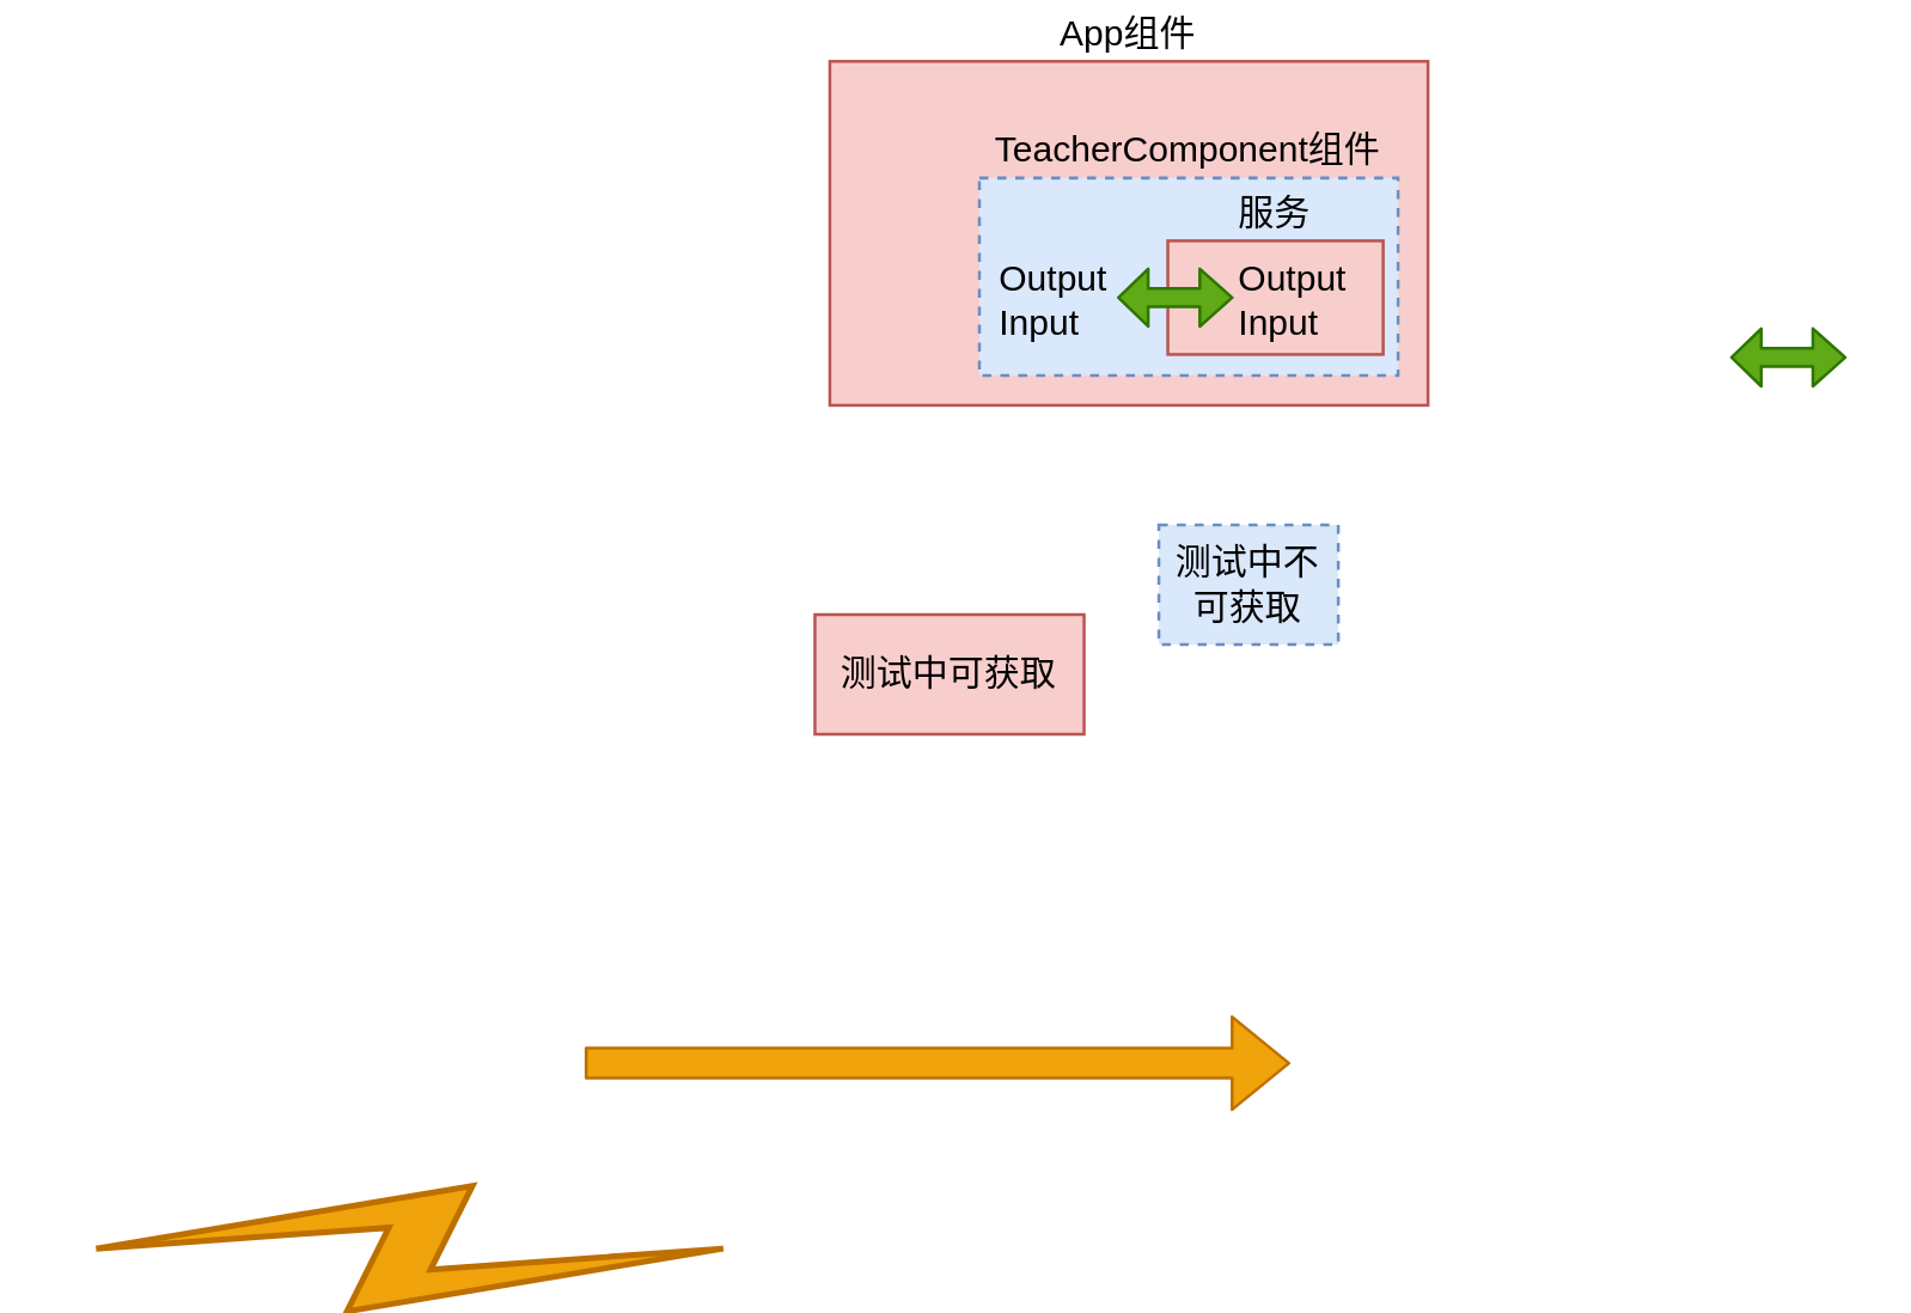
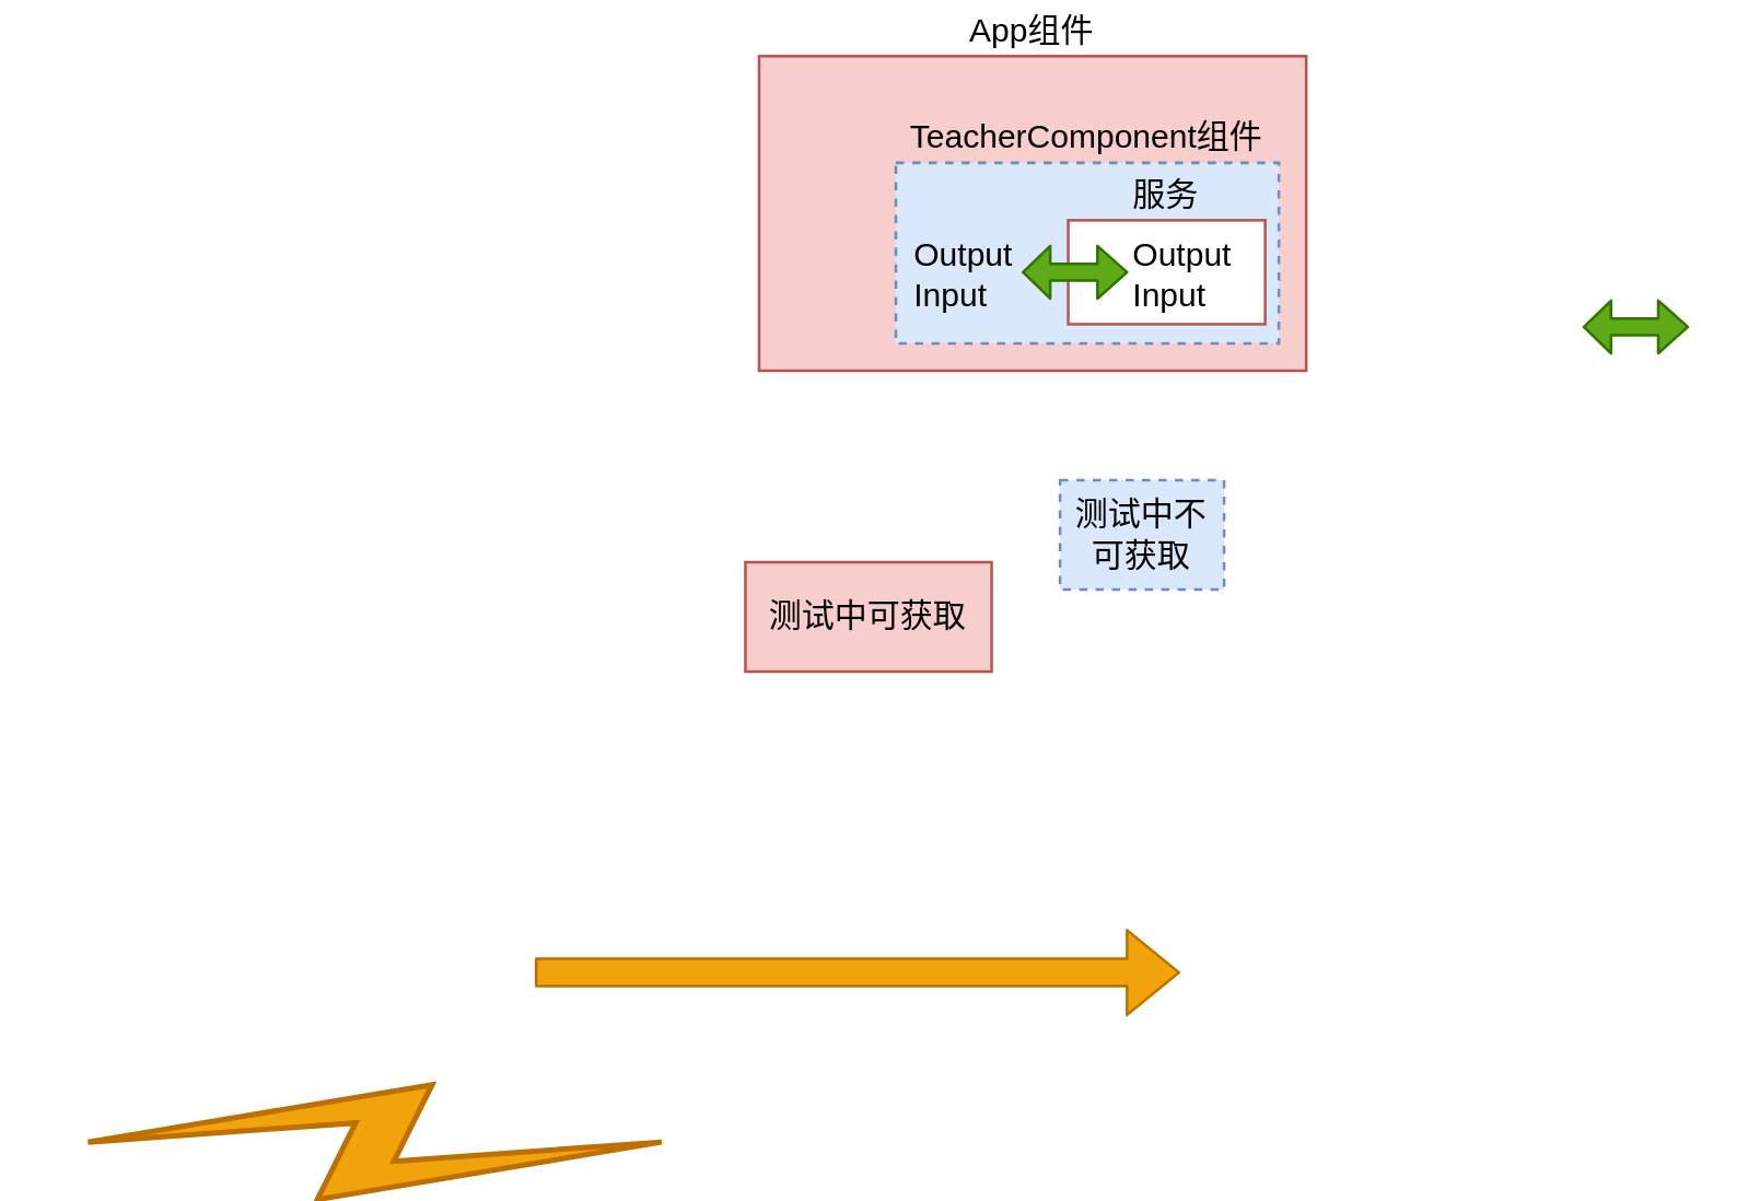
  <mxCell id="0" />
  <mxCell id="1" parent="0" />
  <mxCell id="2" value="App组件" style="rounded=0;whiteSpace=wrap;html=1;labelPosition=center;verticalLabelPosition=top;align=center;verticalAlign=bottom;fillColor=#f8cecc;strokeColor=#b85450;" parent="1" vertex="1"><mxGeometry x="277" y="20" width="200" height="115" as="geometry" /></mxCell>
  <mxCell id="3" value="TeacherComponent组件" style="rounded=0;whiteSpace=wrap;html=1;fillColor=#dae8fc;strokeColor=#6c8ebf;labelPosition=center;verticalLabelPosition=top;align=center;verticalAlign=bottom;dashed=1;" parent="1" vertex="1"><mxGeometry x="327" y="59" width="140" height="66" as="geometry" /></mxCell>
  <mxCell id="4" value="测试中可获取" style="rounded=0;whiteSpace=wrap;html=1;fillColor=#f8cecc;strokeColor=#b85450;" parent="1" vertex="1"><mxGeometry x="272" y="205" width="90" height="40" as="geometry" /></mxCell>
  <mxCell id="5" value="测试中不可获取" style="rounded=0;whiteSpace=wrap;html=1;fillColor=#dae8fc;strokeColor=#6c8ebf;labelPosition=center;verticalLabelPosition=middle;align=center;verticalAlign=middle;dashed=1;" parent="1" vertex="1"><mxGeometry x="387" y="175" width="60" height="40" as="geometry" /></mxCell>
- <mxCell id="6" value="服务" style="rounded=0;whiteSpace=wrap;html=1;fillColor=#f8cecc;strokeColor=#b85450;labelPosition=center;verticalLabelPosition=top;align=center;verticalAlign=bottom;" parent="1" vertex="1"><mxGeometry x="390" y="80" width="72" height="38" as="geometry" /></mxCell>
+ <mxCell id="6" value="服务" style="rounded=0;whiteSpace=wrap;html=1;fillColor=#ffffff;strokeColor=#b85450;labelPosition=center;verticalLabelPosition=top;align=center;verticalAlign=bottom;" parent="1" vertex="1"><mxGeometry x="390" y="80" width="72" height="38" as="geometry" /></mxCell>
  <mxCell id="7" value="Output&lt;br&gt;Input" style="text;html=1;strokeColor=none;fillColor=none;align=left;verticalAlign=middle;whiteSpace=wrap;rounded=0;" parent="1" vertex="1"><mxGeometry x="332" y="81" width="50" height="37" as="geometry" /></mxCell>
  <mxCell id="8" value="Output&lt;br&gt;Input" style="text;html=1;strokeColor=none;fillColor=none;align=left;verticalAlign=middle;whiteSpace=wrap;rounded=0;" parent="1" vertex="1"><mxGeometry x="412" y="81" width="50" height="37" as="geometry" /></mxCell>
  <mxCell id="9" value="" style="shape=flexArrow;endArrow=classic;startArrow=classic;html=1;width=6.04;endSize=3.266;endWidth=12.209;startSize=2.977;startWidth=12.209;fillColor=#60a917;strokeColor=#2D7600;" parent="1" edge="1"><mxGeometry width="50" height="50" relative="1" as="geometry"><mxPoint x="373" y="99" as="sourcePoint" /><mxPoint x="412" y="99" as="targetPoint" /></mxGeometry></mxCell>
  <mxCell id="10" value="" style="shape=flexArrow;endArrow=classic;html=1;fillColor=#f0a30a;strokeColor=#BD7000;" edge="1" parent="1"><mxGeometry width="50" height="50" relative="1" as="geometry"><mxPoint x="195" y="355" as="sourcePoint" /><mxPoint x="431" y="355" as="targetPoint" /></mxGeometry></mxCell>
  <mxCell id="11" value="" style="html=1;outlineConnect=0;fillColor=#f0a30a;strokeColor=#BD7000;gradientDirection=north;strokeWidth=2;shape=mxgraph.networks.comm_link_edge;html=1;" edge="1" parent="1"><mxGeometry width="100" height="100" relative="1" as="geometry"><mxPoint x="20" y="417" as="sourcePoint" /><mxPoint x="253" y="417" as="targetPoint" /></mxGeometry></mxCell>
  <mxCell id="12" value="" style="shape=flexArrow;endArrow=classic;startArrow=classic;html=1;width=6.04;endSize=3.266;endWidth=12.209;startSize=2.977;startWidth=12.209;fillColor=#60a917;strokeColor=#2D7600;" edge="1" parent="1"><mxGeometry width="50" height="50" relative="1" as="geometry"><mxPoint x="578" y="119" as="sourcePoint" /><mxPoint x="617" y="119" as="targetPoint" /></mxGeometry></mxCell>
